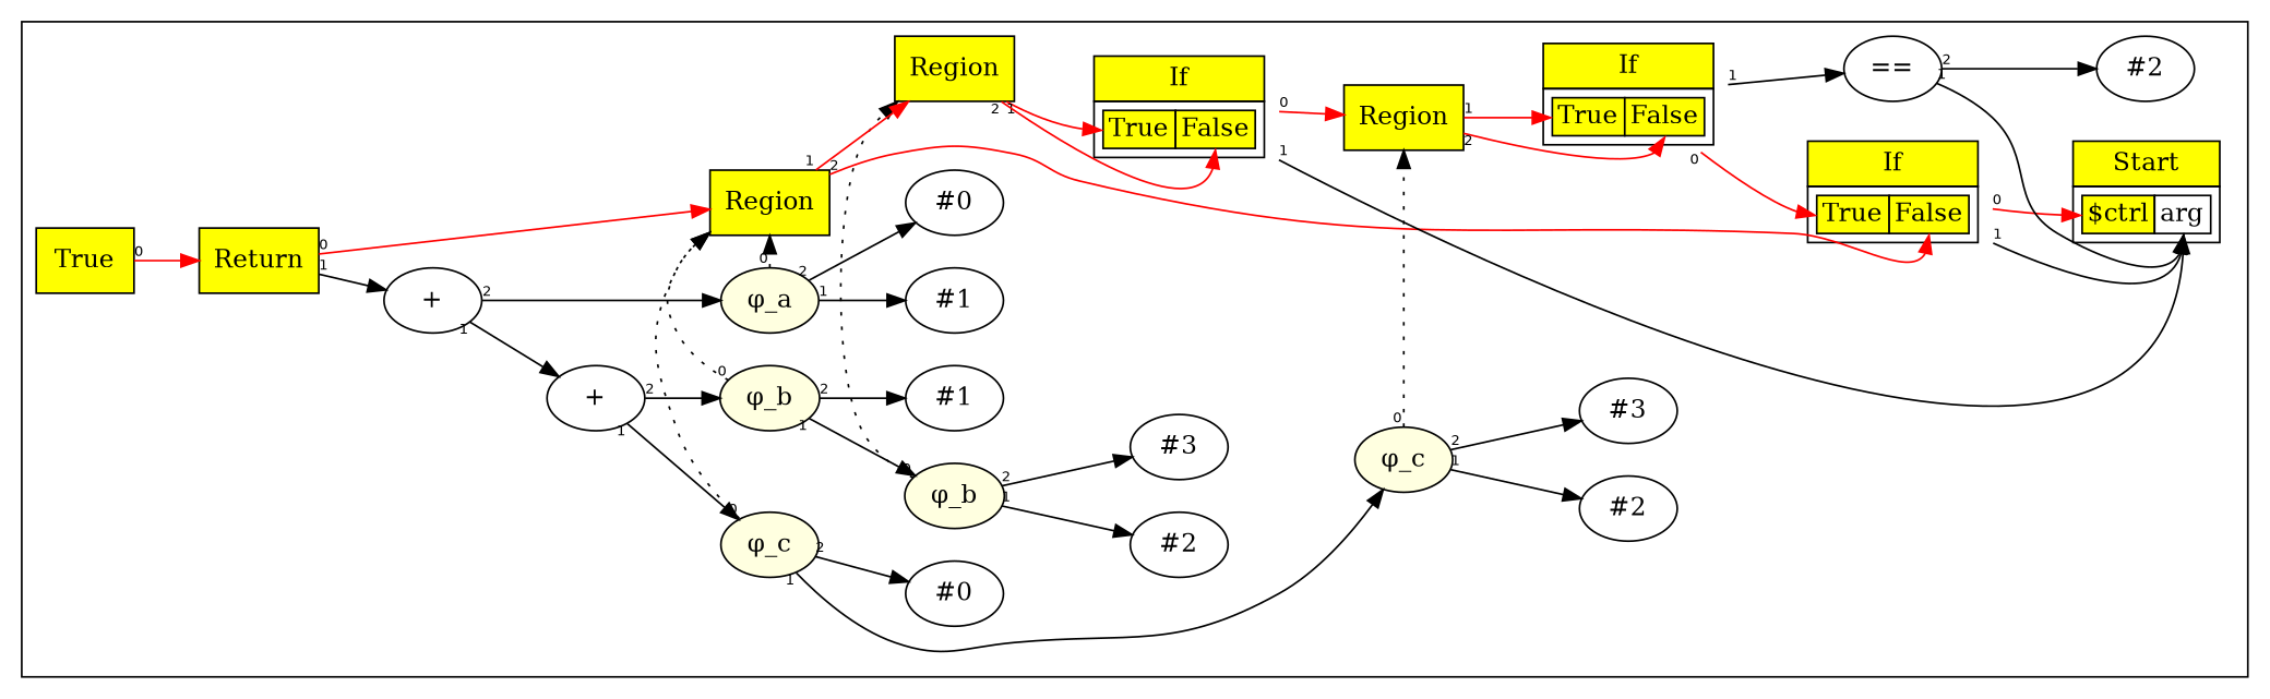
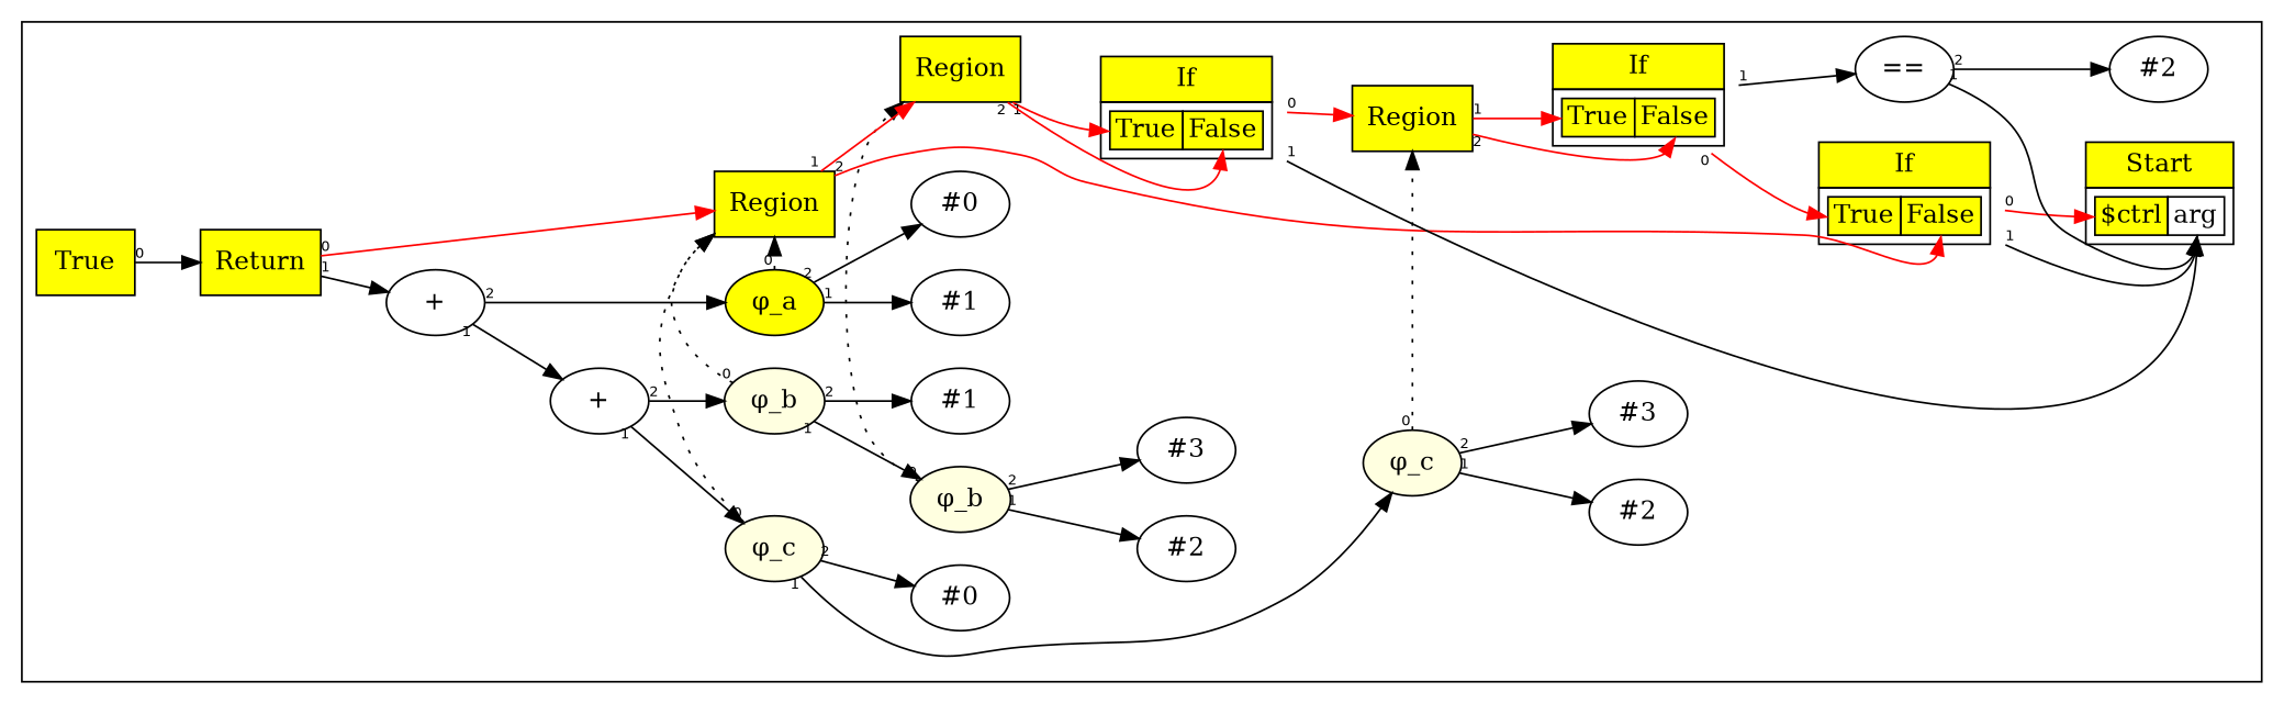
  digraph {
    concentrate=true
    ordering=in
    rankdir=LR
    edge [fontname=Helvetica fontsize=8 taillabel=1]
    n1 [fillcolor=yellow label=Region shape=box style=filled]
    n2 [fillcolor=lightyellow label="&phi;_c" style=filled]
    n3 [fillcolor=yellow label=Region shape=box style=filled]
    n4 [fillcolor=lightyellow label="&phi;_b" style=filled]
    n5 [fillcolor=yellow label=Region shape=box style=filled]
-   n6 [fillcolor=lightyellow label="&phi;_a" style=filled]
+   n6 [fillcolor=yellow label="&phi;_a" style=filled]
    n7 [fillcolor=lightyellow label="&phi;_b" style=filled]
    n8 [fillcolor=lightyellow label="&phi;_c" style=filled]
    n9 [label=< 			<TABLE BORDER="0" CELLBORDER="1" CELLSPACING="0" CELLPADDING="4"> 			<TR><TD BGCOLOR="yellow">Start</TD></TR> 			<TR><TD> 				<TABLE BORDER="0" CELLBORDER="1" CELLSPACING="0"> 				<TR><TD PORT="p0" BGCOLOR="yellow">$ctrl</TD><TD PORT="p1">arg</TD></TR> 				</TABLE> 			</TD></TR> 			</TABLE>> shape=plaintext]
    n10 [fillcolor=yellow label=True shape=box style=filled]
    n11 [label="#0"]
    n12 [label="#1"]
    n13 [label="#0"]
    n14 [label=< 			<TABLE BORDER="0" CELLBORDER="1" CELLSPACING="0" CELLPADDING="4"> 			<TR><TD BGCOLOR="yellow">If</TD></TR> 			<TR><TD> 				<TABLE BORDER="0" CELLBORDER="1" CELLSPACING="0"> 				<TR><TD PORT="p0" BGCOLOR="yellow">True</TD><TD PORT="p1" BGCOLOR="yellow">False</TD></TR> 				</TABLE> 			</TD></TR> 			</TABLE>> shape=plaintext]
    n15 [label="#1"]
    n16 [label="#2"]
    n17 [label="=="]
    n18 [label=< 			<TABLE BORDER="0" CELLBORDER="1" CELLSPACING="0" CELLPADDING="4"> 			<TR><TD BGCOLOR="yellow">If</TD></TR> 			<TR><TD> 				<TABLE BORDER="0" CELLBORDER="1" CELLSPACING="0"> 				<TR><TD PORT="p0" BGCOLOR="yellow">True</TD><TD PORT="p1" BGCOLOR="yellow">False</TD></TR> 				</TABLE> 			</TD></TR> 			</TABLE>> shape=plaintext]
    n19 [label="#2"]
    n20 [label="#3"]
    n21 [label=< 			<TABLE BORDER="0" CELLBORDER="1" CELLSPACING="0" CELLPADDING="4"> 			<TR><TD BGCOLOR="yellow">If</TD></TR> 			<TR><TD> 				<TABLE BORDER="0" CELLBORDER="1" CELLSPACING="0"> 				<TR><TD PORT="p0" BGCOLOR="yellow">True</TD><TD PORT="p1" BGCOLOR="yellow">False</TD></TR> 				</TABLE> 			</TD></TR> 			</TABLE>> shape=plaintext]
    n22 [label="#2"]
    n23 [label="#3"]
    n24 [label="+"]
    n25 [label="+"]
    n26 [fillcolor=yellow label=Return shape=box style=filled]
    subgraph cluster_1 {
      n9
      n10
      n11
      n12
      n13
      n14
      n15
      n16
      n17
      n18
      n19
      n20
      n21
      n22
      n23
      n24
      n25
      n26
      subgraph sub_2 {
        rank=same
        n1
        n2
      }
      subgraph sub_3 {
        rank=same
        n3
        n4
      }
      subgraph sub_4 {
        rank=same
        n5
        n6
        n7
        n8
      }
    }
    n1 -> n18 [color=red headport=p0]
    n1 -> n18 [color=red headport=p1 taillabel=2]
    n2 -> n1 [style=dotted taillabel=0]
    n2 -> n19
    n2 -> n20 [taillabel=2]
    n3 -> n21 [color=red headport=p0]
    n3 -> n21 [color=red headport=p1 taillabel=2]
    n4 -> n3 [style=dotted taillabel=0]
    n4 -> n22
    n4 -> n23 [taillabel=2]
    n5 -> n3 [color=red]
    n5 -> n14 [color=red headport=p1 taillabel=2]
    n6 -> n5 [style=dotted taillabel=0]
    n6 -> n11 [taillabel=2]
    n6 -> n15
    n7 -> n4
    n7 -> n5 [style=dotted taillabel=0]
    n7 -> n12 [taillabel=2]
    n8 -> n2
    n8 -> n5 [style=dotted taillabel=0]
    n8 -> n13 [taillabel=2]
-   n10 -> n26 [color=red taillabel=0]
+   n10 -> n26 [color=black taillabel=0]
    n14 -> n9 [color=red headport=p0 taillabel=0]
    n14 -> n9 [headport=p1]
    n17 -> n9 [headport=p1]
    n17 -> n16 [taillabel=2]
    n18 -> n14 [color=red headport=p0 taillabel=0]
    n18 -> n17
    n21 -> n1 [color=red taillabel=0]
    n21 -> n9 [headport=p1]
    n24 -> n7 [taillabel=2]
    n24 -> n8
    n25 -> n6 [taillabel=2]
    n25 -> n24
    n26 -> n5 [color=red taillabel=0]
    n26 -> n25
  }
